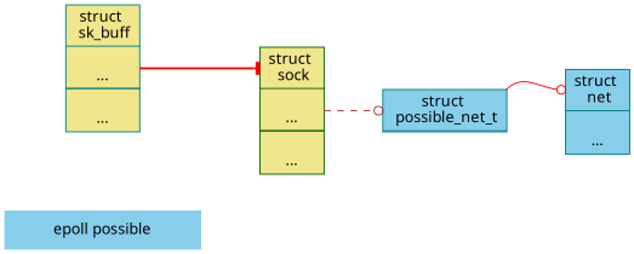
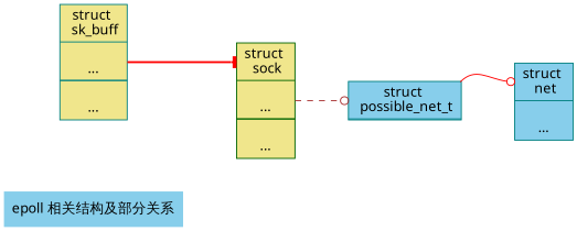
  digraph {
    compound=true
    nodesep=1
    rankdir=LR
    ranksep=.75
    node [fontname="Microsoft YaHei" fontsize=14 shape=record style=filled fillcolor=skyblue color=teal]
    edge [color=red fontname="Microsoft YaHei" fontsize=11 headport=head arrowhead=odot]
-   n1 [label="epoll possible" shape=plaintext color=darkgreen]
+   n1 [label="epoll 相关结构及部分关系" shape=plaintext color=darkgreen]
    n2 [label="<head> struct \n sk_buff |\n			... |\n			<sk> struct sock *sk; |\n			..." fillcolor=khaki]
    n3 [color=darkgreen label="<head> struct \n sock  |\n			... |\n			<possible_net_t> struct possible_net_t sk_net; |\n			..." fillcolor=khaki]
    n4 [label="<head> struct \n possible_net_t |\n			<net> struct net *net; "]
    n5 [label="<head> struct \n net |\n			... "]
    n2 -> n3 [style=bold tailport=sk arrowhead=tee]
    n3 -> n4 [color=brown style=dashed tailport=possible_net_t]
    n4 -> n5 [style=solid tailport=net]
  }
